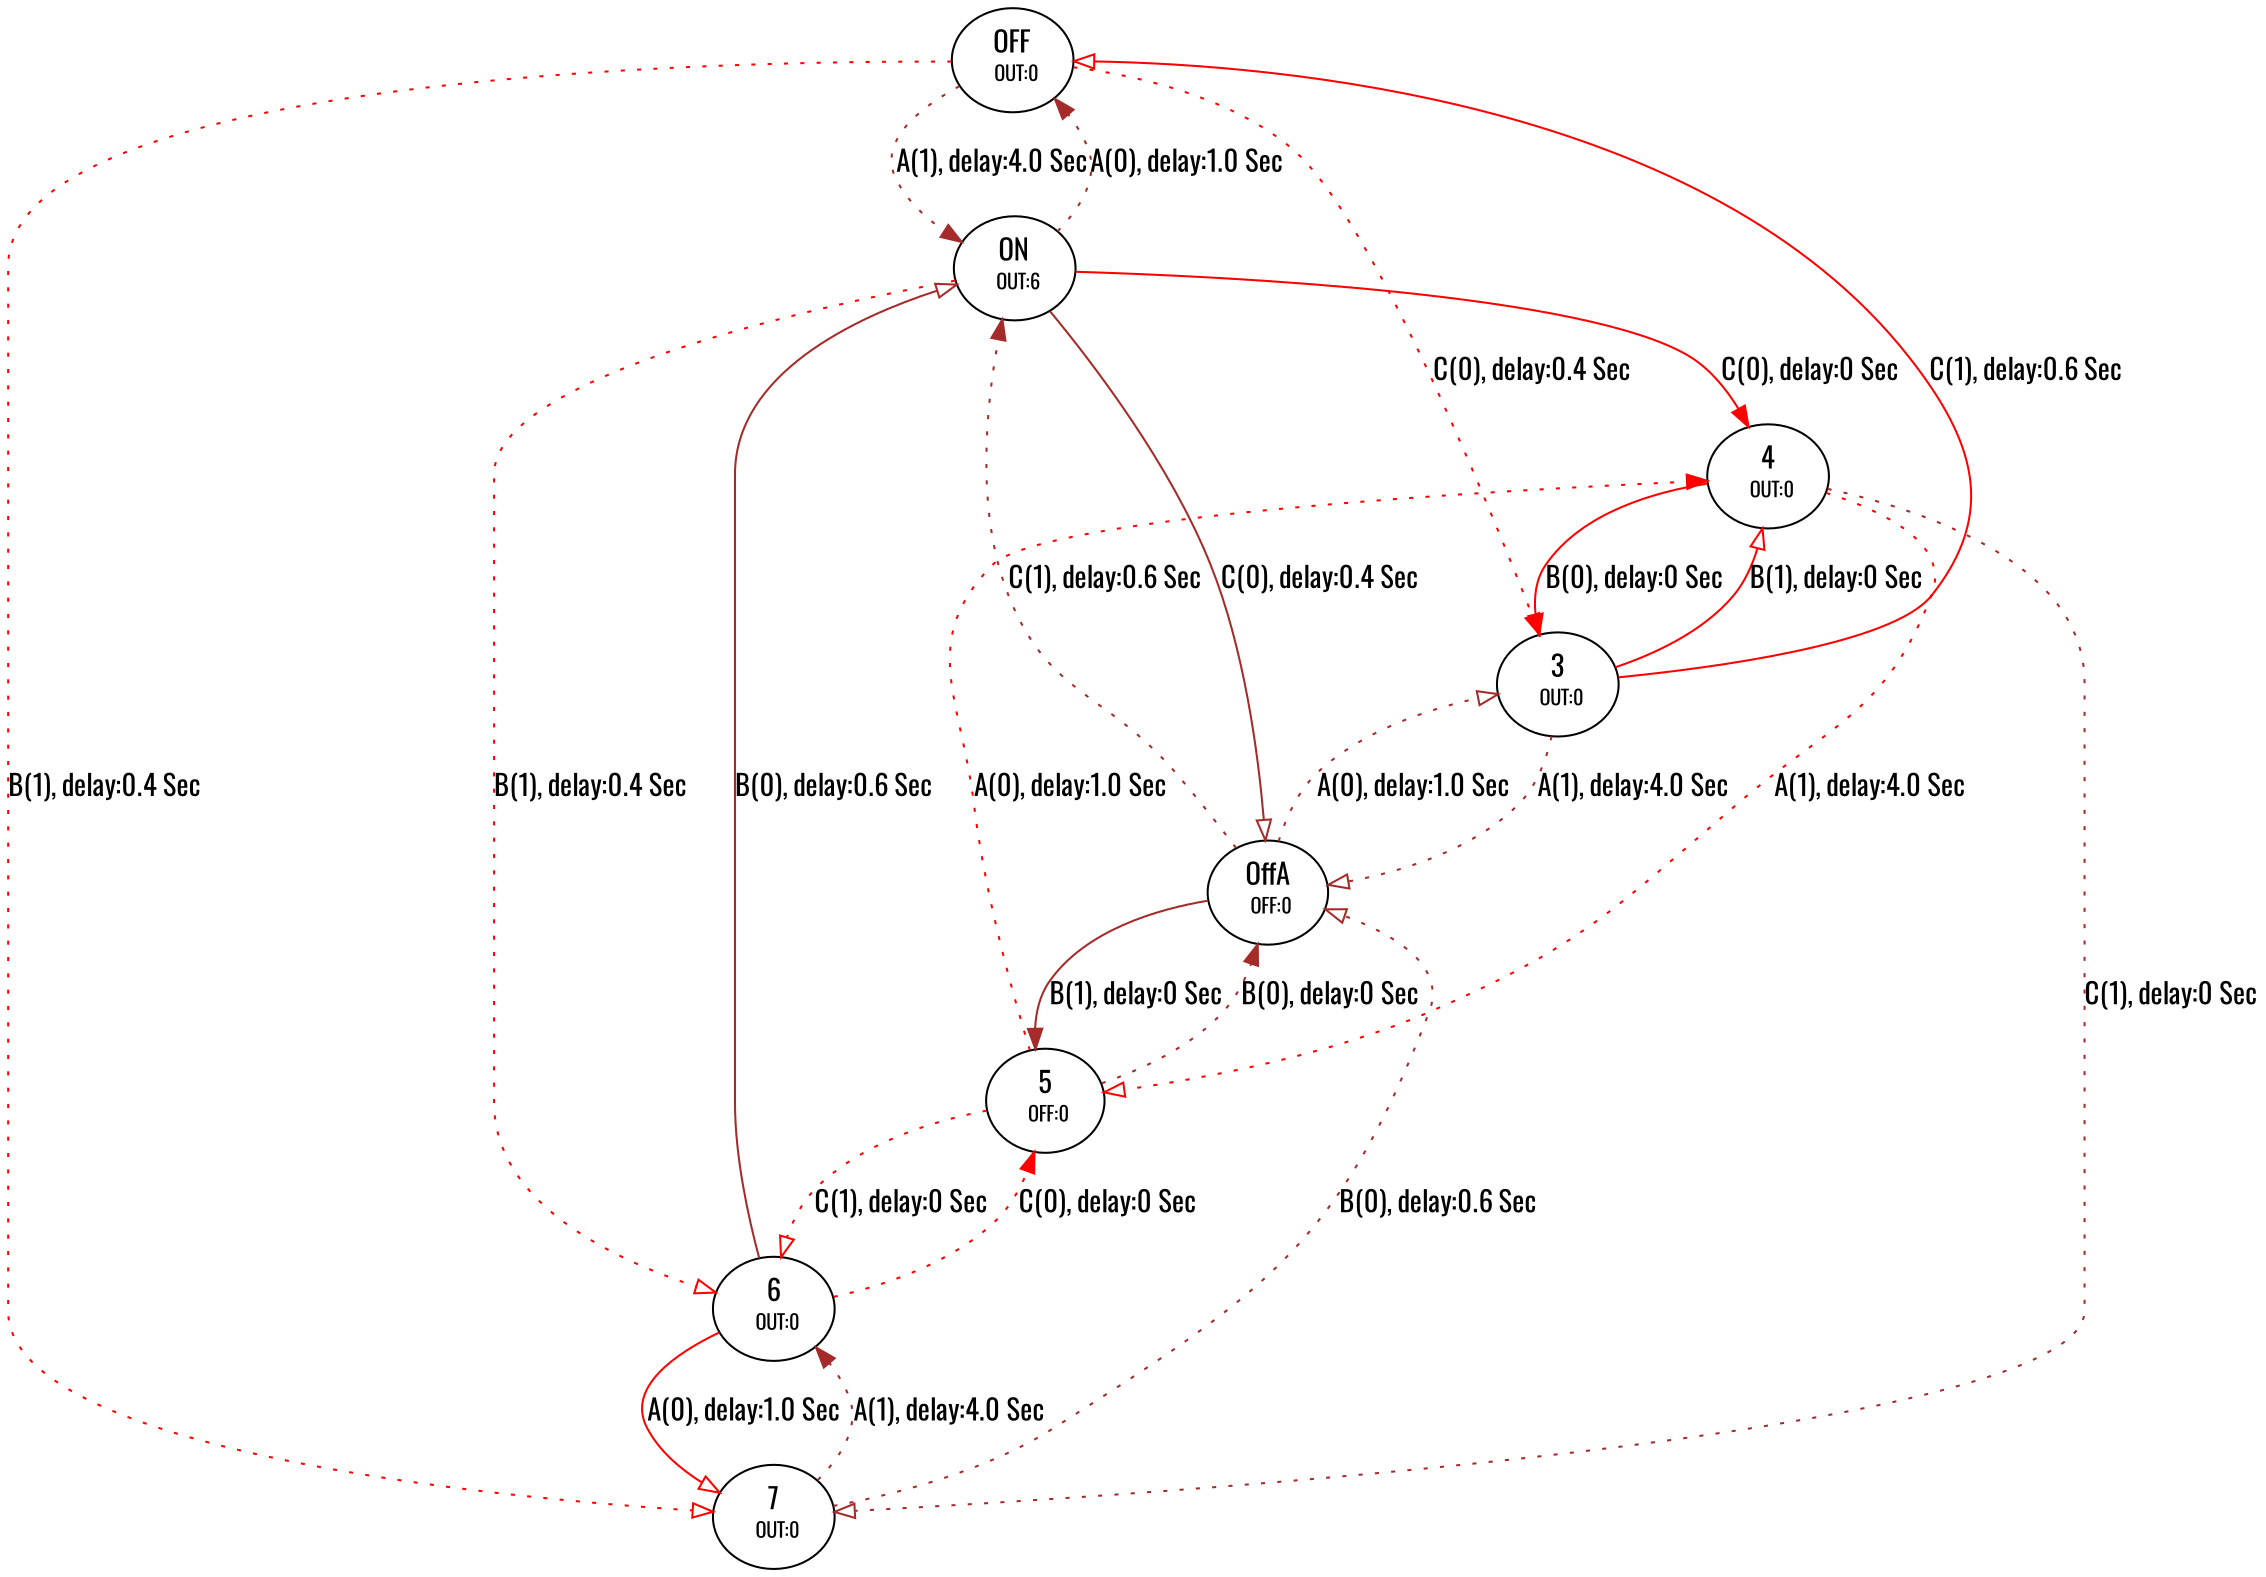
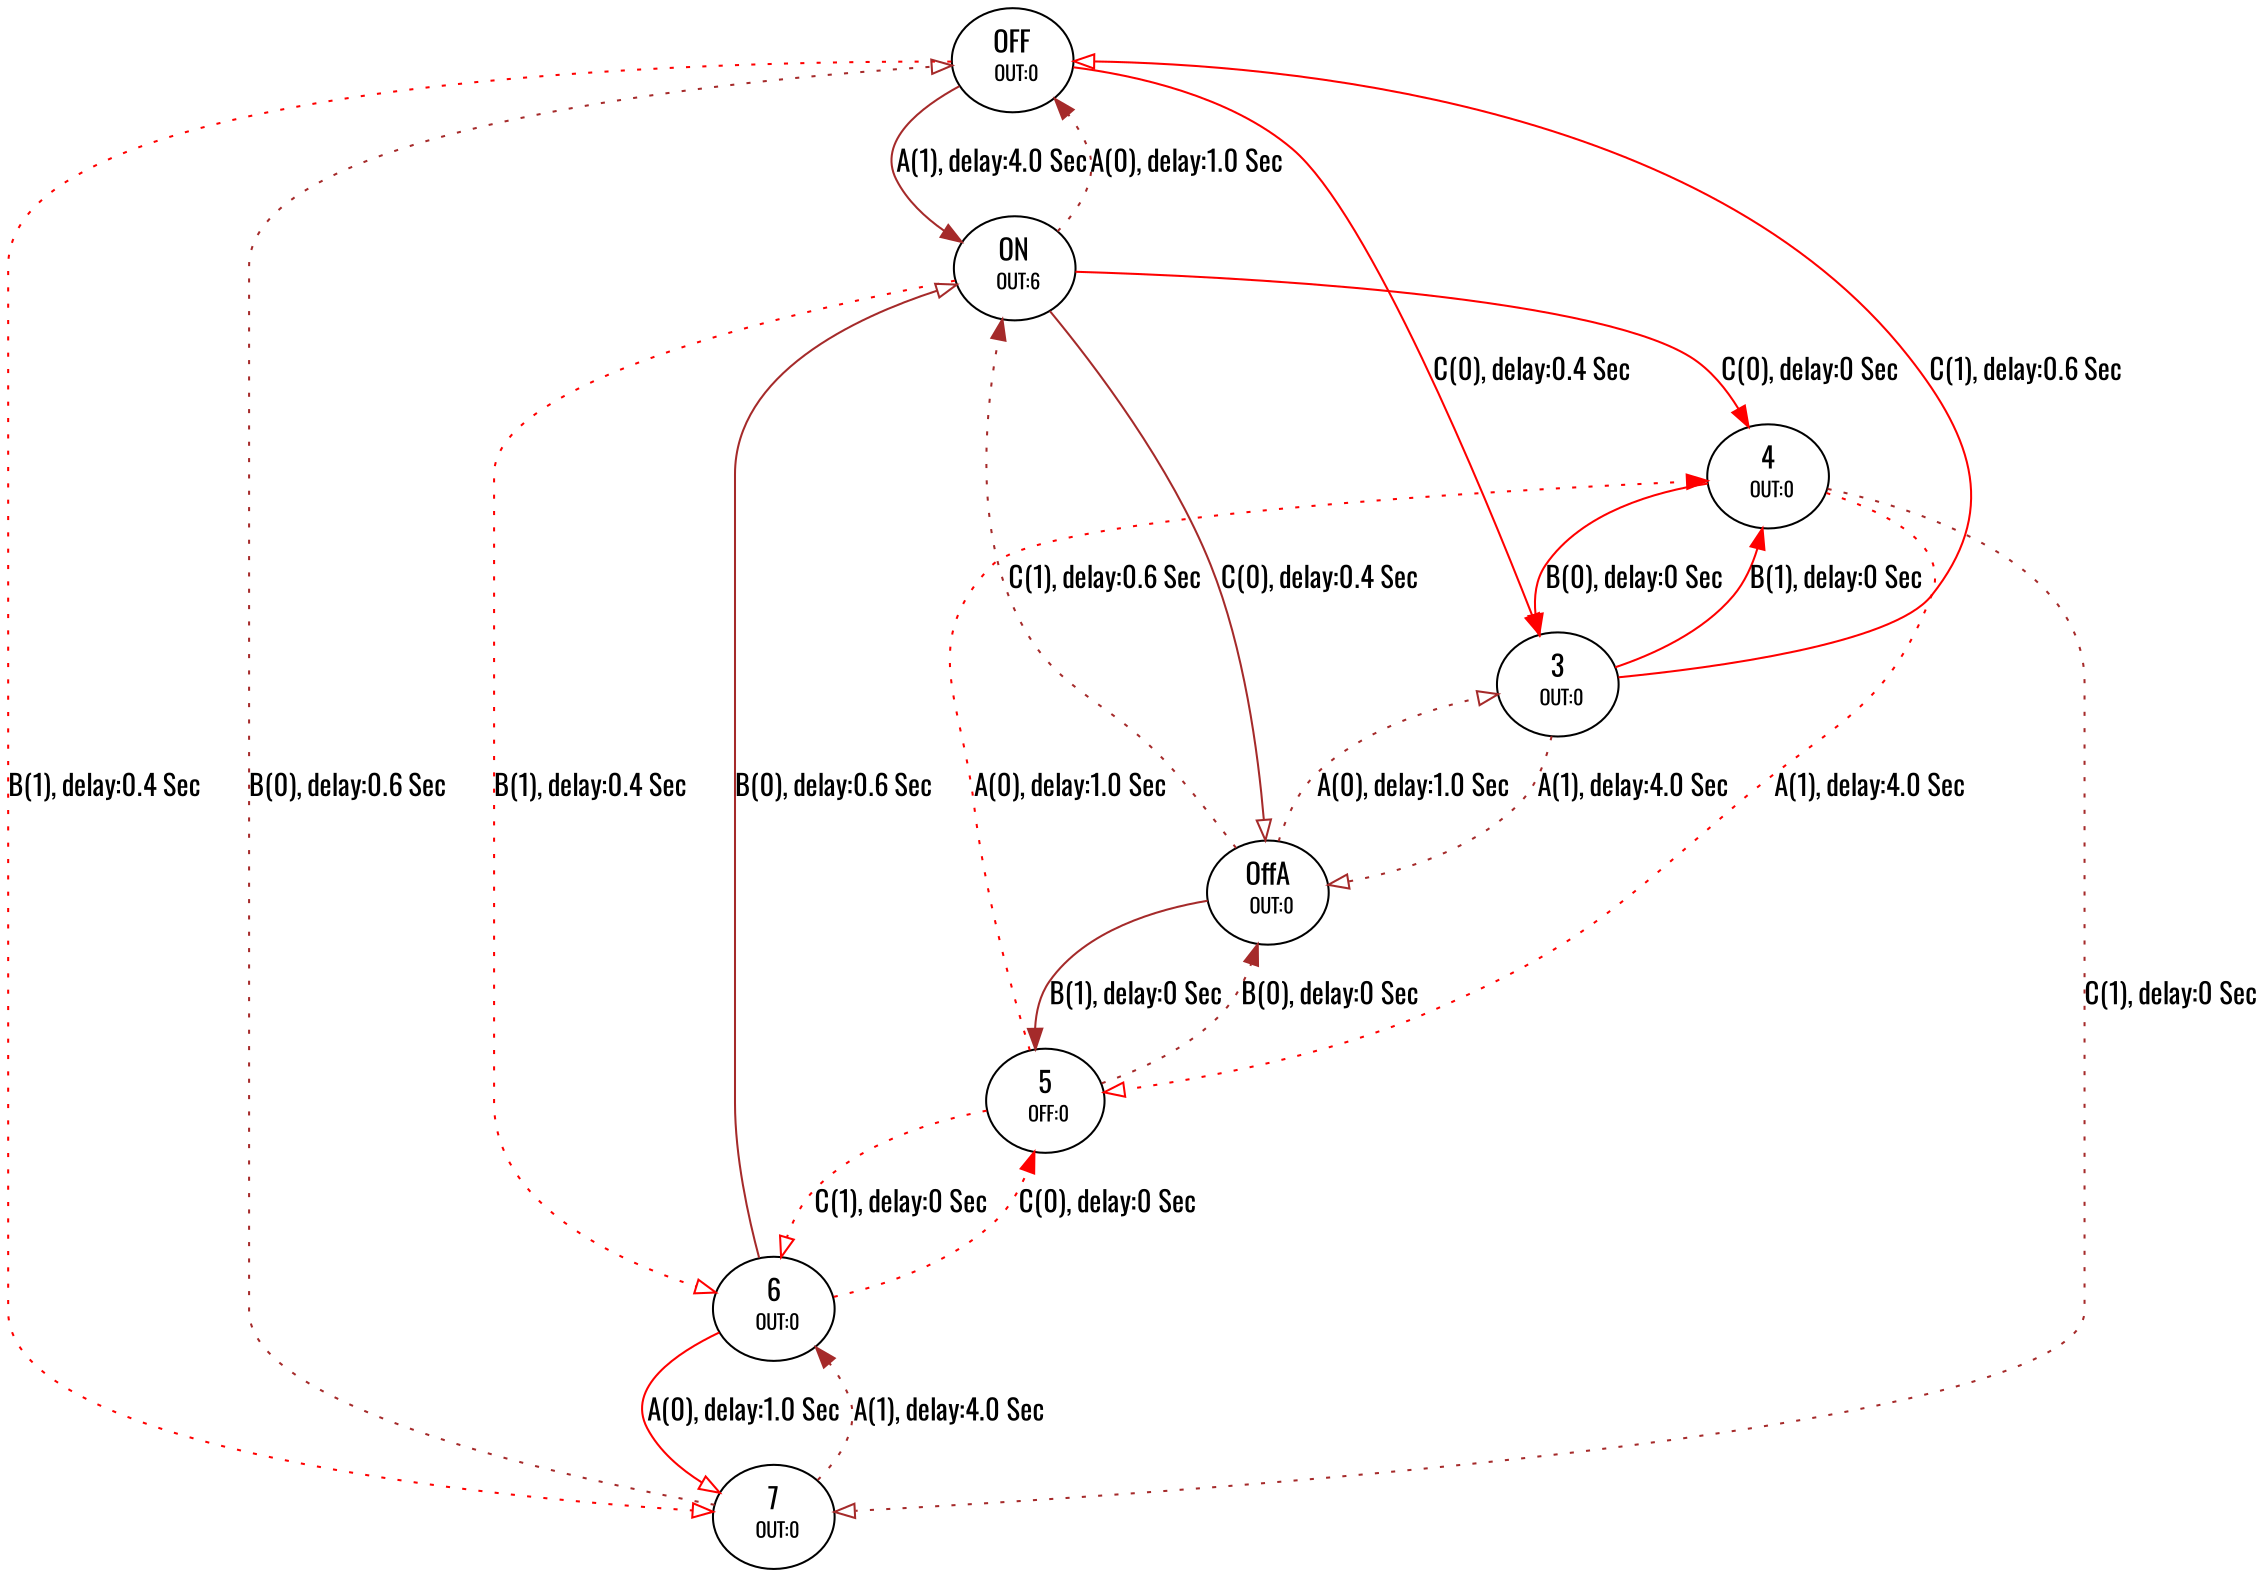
  digraph {
    fontname=Oswald
    node [color=black fillcolor=white fontcolor=black fontname=Oswald penwidth=1 peripheries=1 shape=ellipse style=filled]
    edge [arrowhead=onormal color=brown fontcolor=black fontname=Oswald penwidth=1 style=dotted]
    n1 [label=<OFF<BR/> <FONT POINT-SIZE="10">OUT:0</FONT>>]
    n2 [label=<ON<BR/> <FONT POINT-SIZE="10">OUT:6</FONT>>]
    n3 [label=<3<BR/> <FONT POINT-SIZE="10">OUT:0</FONT>>]
    n4 [label=<7<BR/> <FONT POINT-SIZE="10">OUT:0</FONT>>]
-   n5 [label=<OffA<BR/> <FONT POINT-SIZE="10">OFF:0</FONT>>]
+   n5 [label=<OffA<BR/> <FONT POINT-SIZE="10">OUT:0</FONT>>]
    n6 [label=<6<BR/> <FONT POINT-SIZE="10">OUT:0</FONT>>]
    n7 [label=<4<BR/> <FONT POINT-SIZE="10">OUT:0</FONT>>]
    n8 [label=<5<BR/> <FONT POINT-SIZE="10">OFF:0</FONT>>]
-   n1 -> n2 [arrowhead=normal label=<A(1), delay:4.0 Sec>]
-   n1 -> n3 [arrowhead=normal color=red label=<C(0), delay:0.4 Sec>]
+   n1 -> n2 [arrowhead=normal label=<A(1), delay:4.0 Sec> style=solid]
+   n1 -> n3 [arrowhead=normal color=red label=<C(0), delay:0.4 Sec> style=solid]
    n1 -> n4 [color=red label=<B(1), delay:0.4 Sec>]
    n2 -> n1 [arrowhead=normal label=<A(0), delay:1.0 Sec>]
    n2 -> n5 [label=<C(0), delay:0.4 Sec> style=solid]
    n2 -> n6 [color=red label=<B(1), delay:0.4 Sec>]
    n2 -> n7 [arrowhead=normal color=red label=<C(0), delay:0 Sec> style=solid]
    n3 -> n1 [color=red label=<C(1), delay:0.6 Sec> style=solid]
    n3 -> n5 [label=<A(1), delay:4.0 Sec>]
-   n3 -> n7 [color=red label=<B(1), delay:0 Sec> style=solid]
-   n4 -> n5 [label=<B(0), delay:0.6 Sec>]
+   n3 -> n7 [arrowhead=normal color=red label=<B(1), delay:0 Sec> style=solid]
+   n4 -> n1 [label=<B(0), delay:0.6 Sec>]
    n4 -> n6 [arrowhead=normal label=<A(1), delay:4.0 Sec>]
    n5 -> n2 [arrowhead=normal label=<C(1), delay:0.6 Sec>]
    n5 -> n3 [label=<A(0), delay:1.0 Sec>]
    n5 -> n8 [arrowhead=normal label=<B(1), delay:0 Sec> style=solid]
    n6 -> n2 [label=<B(0), delay:0.6 Sec> style=solid]
    n6 -> n4 [color=red label=<A(0), delay:1.0 Sec> style=solid]
    n6 -> n8 [arrowhead=normal color=red label=<C(0), delay:0 Sec>]
    n7 -> n3 [arrowhead=normal color=red label=<B(0), delay:0 Sec> style=solid]
    n7 -> n4 [label=<C(1), delay:0 Sec>]
    n7 -> n8 [color=red label=<A(1), delay:4.0 Sec>]
    n8 -> n5 [arrowhead=normal label=<B(0), delay:0 Sec>]
    n8 -> n6 [color=red label=<C(1), delay:0 Sec>]
    n8 -> n7 [arrowhead=normal color=red label=<A(0), delay:1.0 Sec>]
  }
